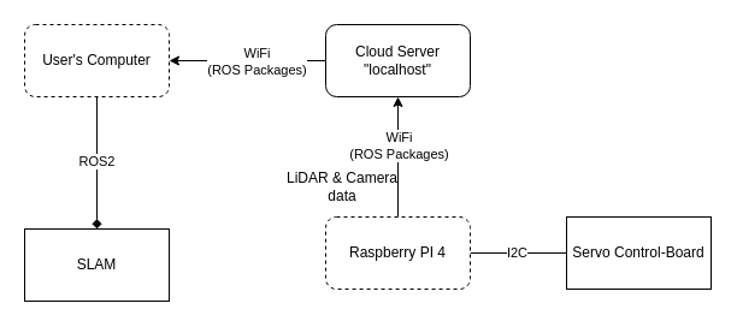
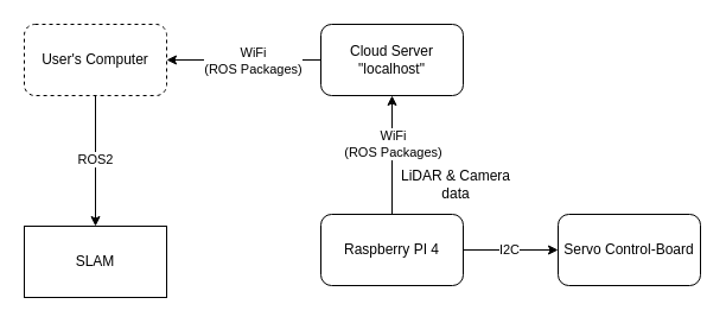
  <mxCell id="0" />
  <mxCell id="1" parent="0" />
- <mxCell id="2" style="edgeStyle=orthogonalEdgeStyle;rounded=0;orthogonalLoop=1;jettySize=auto;html=1;endArrow=none;" edge="1" parent="1" source="6" target="7"><mxGeometry relative="1" as="geometry" /></mxCell>
+ <mxCell id="2" style="edgeStyle=orthogonalEdgeStyle;rounded=0;orthogonalLoop=1;jettySize=auto;html=1;" edge="1" parent="1" source="6" target="7"><mxGeometry relative="1" as="geometry" /></mxCell>
  <mxCell id="3" value="I2C" style="edgeLabel;html=1;align=center;verticalAlign=middle;resizable=0;points=[];" connectable="0" vertex="1" parent="2"><mxGeometry x="-0.051" y="1" relative="1" as="geometry"><mxPoint as="offset" /></mxGeometry></mxCell>
  <mxCell id="4" style="edgeStyle=orthogonalEdgeStyle;rounded=0;orthogonalLoop=1;jettySize=auto;html=1;entryX=0.5;entryY=1;entryDx=0;entryDy=0;" edge="1" parent="1" source="6" target="10"><mxGeometry relative="1" as="geometry" /></mxCell>
  <mxCell id="5" value="WiFi&lt;br&gt;(ROS Packages)" style="edgeLabel;html=1;align=center;verticalAlign=middle;resizable=0;points=[];" connectable="0" vertex="1" parent="4"><mxGeometry x="0.191" relative="1" as="geometry"><mxPoint as="offset" /></mxGeometry></mxCell>
- <mxCell id="6" value="Raspberry PI 4" style="rounded=1;whiteSpace=wrap;html=1;dashed=1;" vertex="1" parent="1"><mxGeometry x="270" y="180" width="120" height="60" as="geometry" /></mxCell>
- <mxCell id="7" value="Servo Control-Board" style="whiteSpace=wrap;html=1;rounded=0;" vertex="1" parent="1"><mxGeometry x="470" y="180" width="120" height="60" as="geometry" /></mxCell>
+ <mxCell id="6" value="Raspberry PI 4" style="rounded=1;whiteSpace=wrap;html=1;" vertex="1" parent="1"><mxGeometry x="270" y="180" width="120" height="60" as="geometry" /></mxCell>
+ <mxCell id="7" value="Servo Control-Board" style="rounded=1;whiteSpace=wrap;html=1;" vertex="1" parent="1"><mxGeometry x="470" y="180" width="120" height="60" as="geometry" /></mxCell>
  <mxCell id="8" style="edgeStyle=orthogonalEdgeStyle;rounded=0;orthogonalLoop=1;jettySize=auto;html=1;entryX=1;entryY=0.5;entryDx=0;entryDy=0;" edge="1" parent="1" source="10" target="14"><mxGeometry relative="1" as="geometry" /></mxCell>
  <mxCell id="9" value="WiFi&lt;div&gt;(ROS Packages)&lt;/div&gt;" style="edgeLabel;html=1;align=center;verticalAlign=middle;resizable=0;points=[];" connectable="0" vertex="1" parent="8"><mxGeometry x="-0.102" relative="1" as="geometry"><mxPoint as="offset" /></mxGeometry></mxCell>
  <mxCell id="10" value="Cloud Server&lt;br&gt;&quot;localhost&quot;" style="rounded=1;whiteSpace=wrap;html=1;" vertex="1" parent="1"><mxGeometry x="270" y="20" width="120" height="60" as="geometry" /></mxCell>
- <mxCell id="11" value="LiDAR &amp;amp; Camera data" style="text;html=1;align=center;verticalAlign=middle;whiteSpace=wrap;rounded=0;" vertex="1" parent="1"><mxGeometry x="229" y="140" width="110" height="30" as="geometry" /></mxCell>
- <mxCell id="12" style="edgeStyle=orthogonalEdgeStyle;rounded=0;orthogonalLoop=1;jettySize=auto;html=1;endArrow=diamond;" edge="1" parent="1" source="14" target="15"><mxGeometry relative="1" as="geometry" /></mxCell>
+ <mxCell id="11" value="LiDAR &amp;amp; Camera data" style="text;html=1;align=center;verticalAlign=middle;whiteSpace=wrap;rounded=0;" vertex="1" parent="1"><mxGeometry x="329" y="140" width="110" height="30" as="geometry" /></mxCell>
+ <mxCell id="12" style="edgeStyle=orthogonalEdgeStyle;rounded=0;orthogonalLoop=1;jettySize=auto;html=1;" edge="1" parent="1" source="14" target="15"><mxGeometry relative="1" as="geometry" /></mxCell>
  <mxCell id="13" value="ROS2" style="edgeLabel;html=1;align=center;verticalAlign=middle;resizable=0;points=[];" connectable="0" vertex="1" parent="12"><mxGeometry x="-0.029" y="-1" relative="1" as="geometry"><mxPoint as="offset" /></mxGeometry></mxCell>
  <mxCell id="14" value="User's Computer" style="rounded=1;whiteSpace=wrap;html=1;dashed=1;" vertex="1" parent="1"><mxGeometry x="20" y="20" width="120" height="60" as="geometry" /></mxCell>
  <mxCell id="15" value="SLAM" style="whiteSpace=wrap;html=1;rounded=0;" vertex="1" parent="1"><mxGeometry x="20" y="190" width="120" height="60" as="geometry" /></mxCell>
